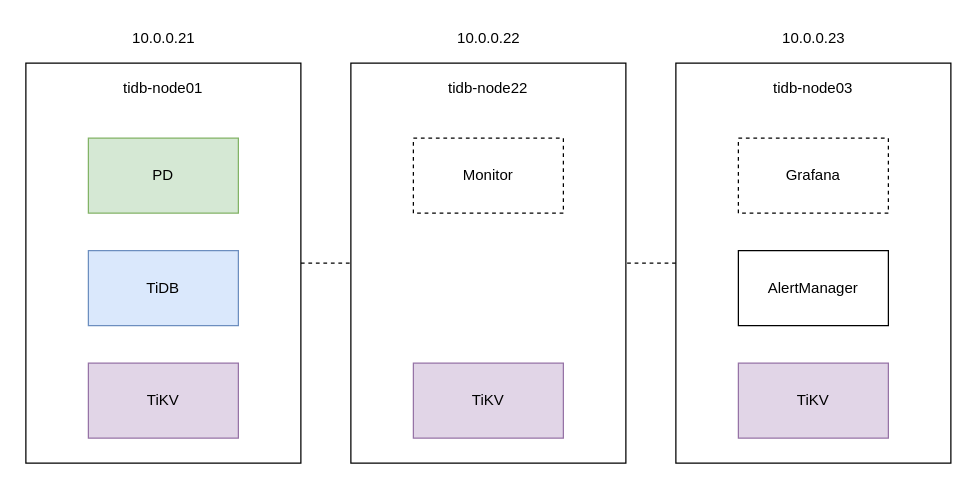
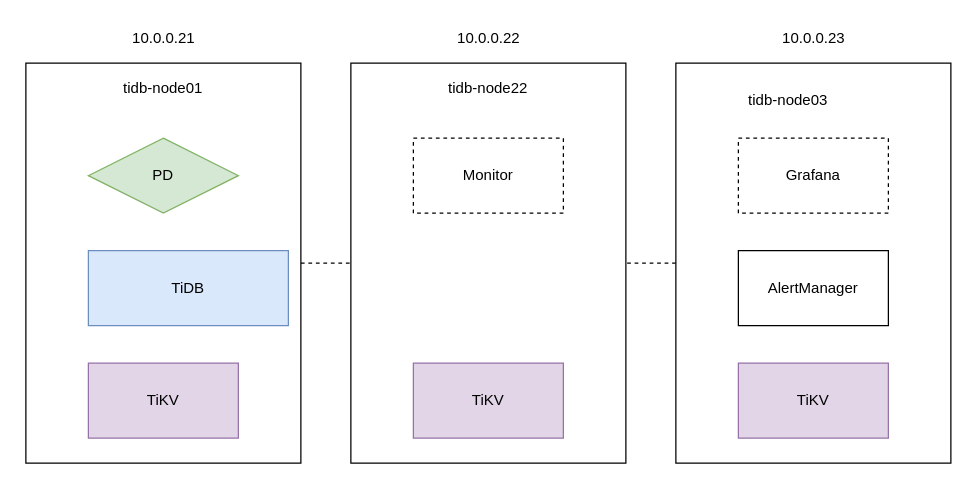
  <mxCell id="0" />
  <mxCell id="1" parent="0" />
  <mxCell id="2" style="edgeStyle=orthogonalEdgeStyle;rounded=0;orthogonalLoop=1;jettySize=auto;html=1;entryX=0;entryY=0.5;entryDx=0;entryDy=0;startArrow=none;startFill=0;endArrow=none;endFill=0;dashed=1;" parent="1" source="3" target="8" edge="1"><mxGeometry relative="1" as="geometry" /></mxCell>
  <mxCell id="3" value="" style="rounded=0;whiteSpace=wrap;html=1;" parent="1" vertex="1"><mxGeometry x="20" y="50" width="220" height="320" as="geometry" /></mxCell>
- <mxCell id="4" value="TiDB" style="rounded=0;whiteSpace=wrap;html=1;fillColor=#dae8fc;strokeColor=#6c8ebf;" parent="1" vertex="1"><mxGeometry x="70" y="200" width="120" height="60" as="geometry" /></mxCell>
+ <mxCell id="4" value="TiDB" style="rounded=0;whiteSpace=wrap;html=1;fillColor=#dae8fc;strokeColor=#6c8ebf;" parent="1" vertex="1"><mxGeometry x="70" y="200" width="160" height="60" as="geometry" /></mxCell>
  <mxCell id="5" value="tidb-node01" style="text;html=1;strokeColor=none;fillColor=none;align=center;verticalAlign=middle;whiteSpace=wrap;rounded=0;" parent="1" vertex="1"><mxGeometry x="80" y="60" width="100" height="20" as="geometry" /></mxCell>
- <mxCell id="6" value="PD" style="rounded=0;whiteSpace=wrap;html=1;fillColor=#d5e8d4;strokeColor=#82b366;" parent="1" vertex="1"><mxGeometry x="70" y="110" width="120" height="60" as="geometry" /></mxCell>
+ <mxCell id="6" value="PD" style="rhombus;whiteSpace=wrap;html=1;fillColor=#d5e8d4;strokeColor=#82b366;" parent="1" vertex="1"><mxGeometry x="70" y="110" width="120" height="60" as="geometry" /></mxCell>
  <mxCell id="7" value="TiKV" style="rounded=0;whiteSpace=wrap;html=1;fillColor=#e1d5e7;strokeColor=#9673a6;" parent="1" vertex="1"><mxGeometry x="70" y="290" width="120" height="60" as="geometry" /></mxCell>
  <mxCell id="8" value="" style="rounded=0;whiteSpace=wrap;html=1;" parent="1" vertex="1"><mxGeometry x="280" y="50" width="220" height="320" as="geometry" /></mxCell>
  <mxCell id="9" value="tidb-node22" style="text;html=1;strokeColor=none;fillColor=none;align=center;verticalAlign=middle;whiteSpace=wrap;rounded=0;" parent="1" vertex="1"><mxGeometry x="340" y="60" width="100" height="20" as="geometry" /></mxCell>
  <mxCell id="10" value="Monitor" style="rounded=0;whiteSpace=wrap;html=1;dashed=1;" parent="1" vertex="1"><mxGeometry x="330" y="110" width="120" height="60" as="geometry" /></mxCell>
  <mxCell id="11" value="TiKV" style="rounded=0;whiteSpace=wrap;html=1;fillColor=#e1d5e7;strokeColor=#9673a6;" parent="1" vertex="1"><mxGeometry x="330" y="290" width="120" height="60" as="geometry" /></mxCell>
  <mxCell id="12" style="edgeStyle=orthogonalEdgeStyle;rounded=0;orthogonalLoop=1;jettySize=auto;html=1;entryX=1;entryY=0.5;entryDx=0;entryDy=0;startArrow=none;startFill=0;endArrow=none;endFill=0;dashed=1;" parent="1" source="13" target="8" edge="1"><mxGeometry relative="1" as="geometry" /></mxCell>
  <mxCell id="13" value="" style="rounded=0;whiteSpace=wrap;html=1;" parent="1" vertex="1"><mxGeometry x="540" y="50" width="220" height="320" as="geometry" /></mxCell>
  <mxCell id="14" value="AlertManager" style="rounded=0;whiteSpace=wrap;html=1;" parent="1" vertex="1"><mxGeometry x="590" y="200" width="120" height="60" as="geometry" /></mxCell>
- <mxCell id="15" value="tidb-node03" style="text;html=1;strokeColor=none;fillColor=none;align=center;verticalAlign=middle;whiteSpace=wrap;rounded=0;" parent="1" vertex="1"><mxGeometry x="600" y="60" width="100" height="20" as="geometry" /></mxCell>
+ <mxCell id="15" value="tidb-node03" style="text;html=1;strokeColor=none;fillColor=none;align=center;verticalAlign=middle;whiteSpace=wrap;rounded=0;" parent="1" vertex="1"><mxGeometry x="580" y="70" width="100" height="20" as="geometry" /></mxCell>
  <mxCell id="16" value="Grafana" style="rounded=0;whiteSpace=wrap;html=1;dashed=1;" parent="1" vertex="1"><mxGeometry x="590" y="110" width="120" height="60" as="geometry" /></mxCell>
  <mxCell id="17" value="TiKV" style="rounded=0;whiteSpace=wrap;html=1;fillColor=#e1d5e7;strokeColor=#9673a6;" parent="1" vertex="1"><mxGeometry x="590" y="290" width="120" height="60" as="geometry" /></mxCell>
  <mxCell id="18" value="10.0.0.21" style="text;html=1;strokeColor=none;fillColor=none;align=center;verticalAlign=middle;whiteSpace=wrap;rounded=0;" parent="1" vertex="1"><mxGeometry x="98.5" y="20" width="63" height="20" as="geometry" /></mxCell>
  <mxCell id="19" value="10.0.0.22" style="text;html=1;strokeColor=none;fillColor=none;align=center;verticalAlign=middle;whiteSpace=wrap;rounded=0;" parent="1" vertex="1"><mxGeometry x="359" y="20" width="63" height="20" as="geometry" /></mxCell>
  <mxCell id="20" value="10.0.0.23" style="text;html=1;strokeColor=none;fillColor=none;align=center;verticalAlign=middle;whiteSpace=wrap;rounded=0;" parent="1" vertex="1"><mxGeometry x="618.5" y="20" width="63" height="20" as="geometry" /></mxCell>
